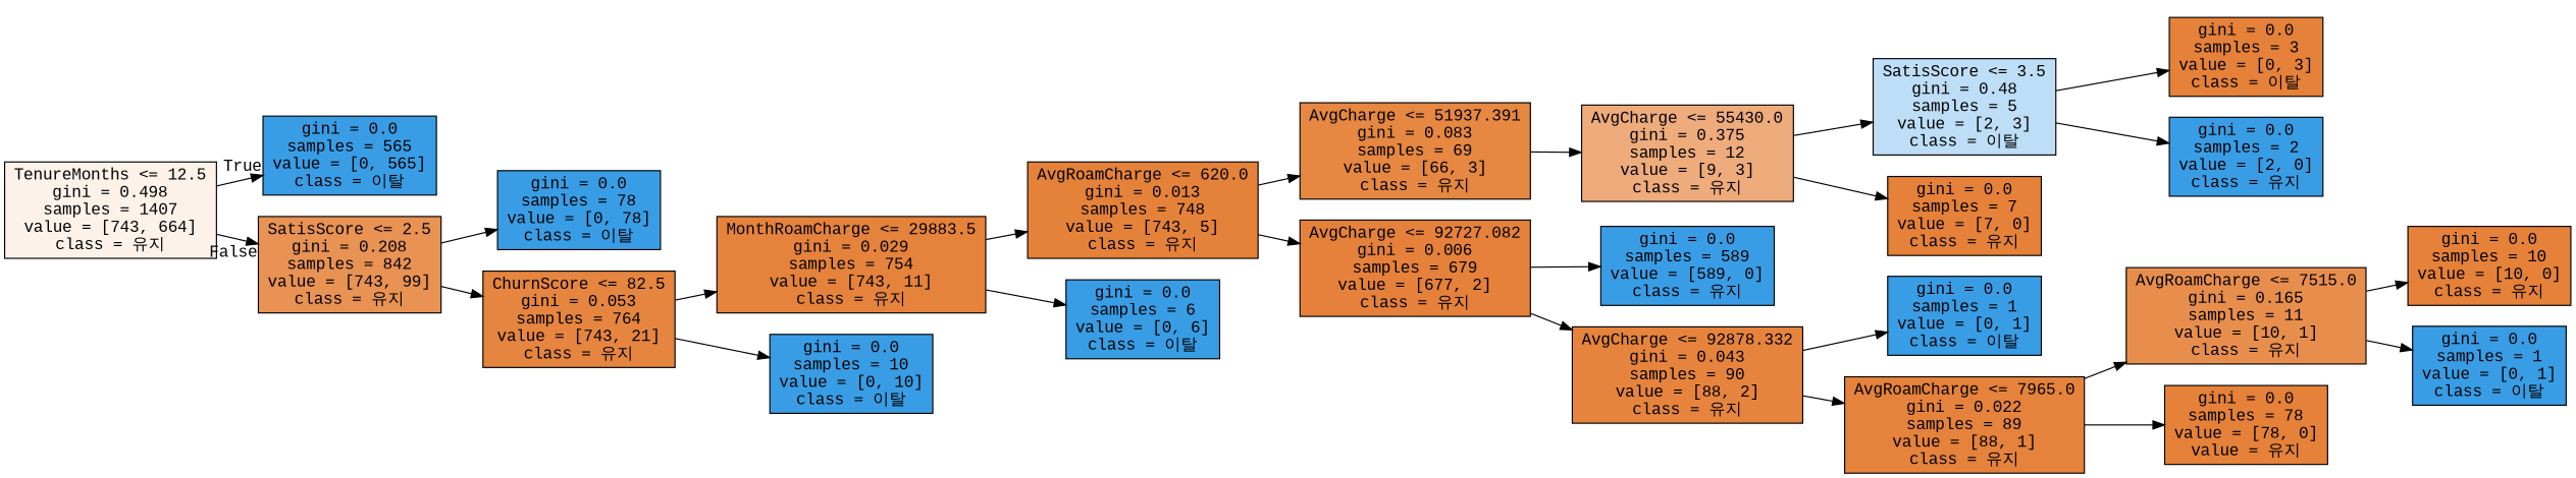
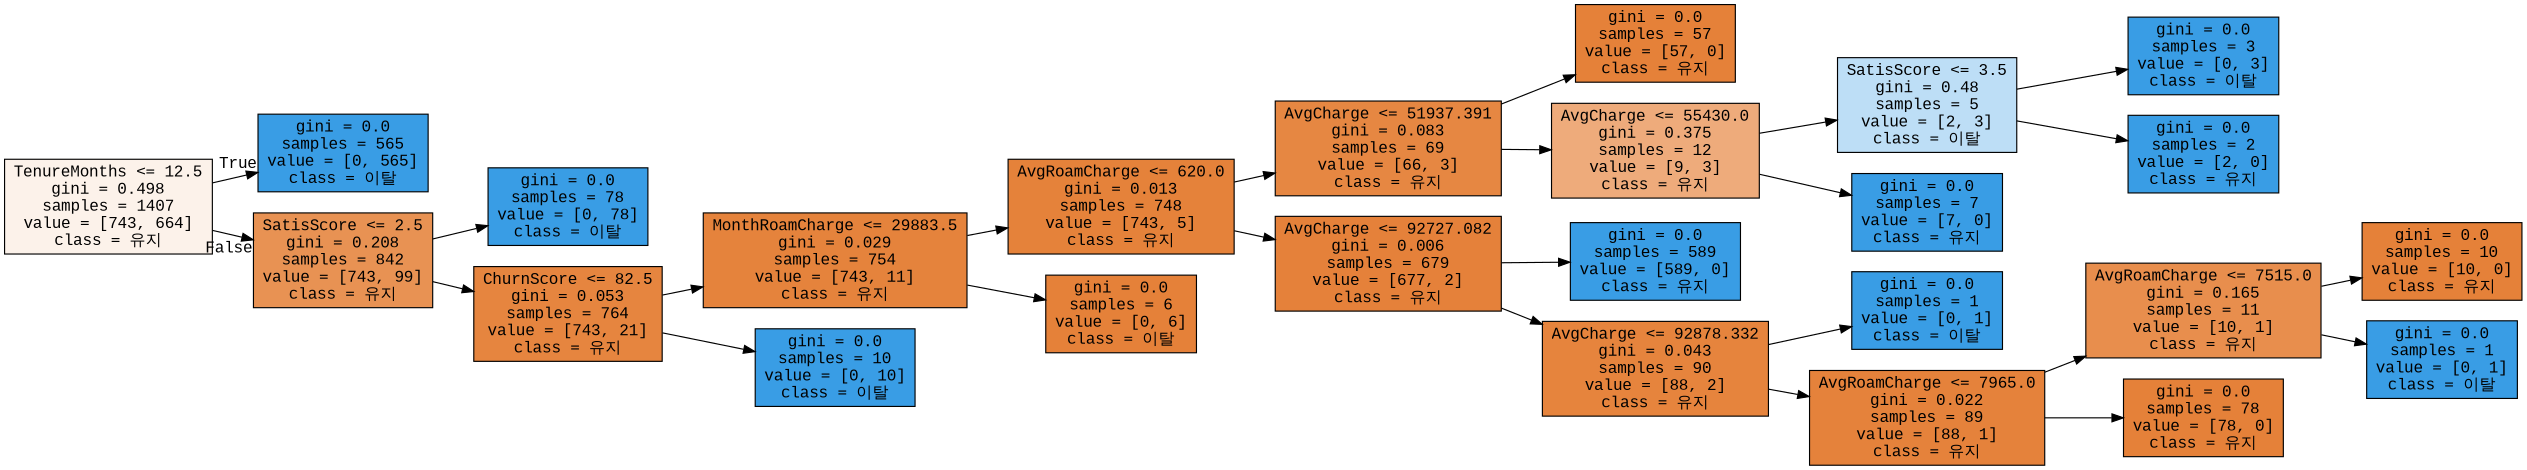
  digraph {
    fontname="Liberation Mono"
    rankdir=LR
    node [color=black fillcolor="#399de5" fontname="Liberation Mono" shape=box style=filled]
    edge [fontname="Liberation Mono"]
    n1 [fillcolor="#fcf2ea" label="TenureMonths <= 12.5\ngini = 0.498\nsamples = 1407\nvalue = [743, 664]\nclass = 유지"]
    n2 [label="gini = 0.0\nsamples = 565\nvalue = [0, 565]\nclass = 이탈"]
    n3 [fillcolor="#e89253" label="SatisScore <= 2.5\ngini = 0.208\nsamples = 842\nvalue = [743, 99]\nclass = 유지"]
    n4 [label="gini = 0.0\nsamples = 78\nvalue = [0, 78]\nclass = 이탈"]
    n5 [fillcolor="#e6853f" label="ChurnScore <= 82.5\ngini = 0.053\nsamples = 764\nvalue = [743, 21]\nclass = 유지"]
    n6 [fillcolor="#e5833c" label="MonthRoamCharge <= 29883.5\ngini = 0.029\nsamples = 754\nvalue = [743, 11]\nclass = 유지"]
    n7 [label="gini = 0.0\nsamples = 10\nvalue = [0, 10]\nclass = 이탈"]
    n8 [fillcolor="#e5823a" label="AvgRoamCharge <= 620.0\ngini = 0.013\nsamples = 748\nvalue = [743, 5]\nclass = 유지"]
-   n9 [label="gini = 0.0\nsamples = 6\nvalue = [0, 6]\nclass = 이탈"]
+   n9 [fillcolor="#e58139" label="gini = 0.0\nsamples = 6\nvalue = [0, 6]\nclass = 이탈"]
    n10 [fillcolor="#e68742" label="AvgCharge <= 51937.391\ngini = 0.083\nsamples = 69\nvalue = [66, 3]\nclass = 유지"]
    n11 [fillcolor="#e5813a" label="AvgCharge <= 92727.082\ngini = 0.006\nsamples = 679\nvalue = [677, 2]\nclass = 유지"]
+   n12 [fillcolor="#e58139" label="gini = 0.0\nsamples = 57\nvalue = [57, 0]\nclass = 유지"]
    n13 [fillcolor="#eeab7b" label="AvgCharge <= 55430.0\ngini = 0.375\nsamples = 12\nvalue = [9, 3]\nclass = 유지"]
    n14 [label="gini = 0.0\nsamples = 589\nvalue = [589, 0]\nclass = 유지"]
    n15 [fillcolor="#e6843d" label="AvgCharge <= 92878.332\ngini = 0.043\nsamples = 90\nvalue = [88, 2]\nclass = 유지"]
    n16 [fillcolor="#bddef6" label="SatisScore <= 3.5\ngini = 0.48\nsamples = 5\nvalue = [2, 3]\nclass = 이탈"]
-   n17 [fillcolor="#e58139" label="gini = 0.0\nsamples = 7\nvalue = [7, 0]\nclass = 유지"]
-   n18 [fillcolor="#e58139" label="gini = 0.0\nsamples = 3\nvalue = [0, 3]\nclass = 이탈"]
+   n17 [label="gini = 0.0\nsamples = 7\nvalue = [7, 0]\nclass = 유지"]
+   n18 [label="gini = 0.0\nsamples = 3\nvalue = [0, 3]\nclass = 이탈"]
    n19 [label="gini = 0.0\nsamples = 2\nvalue = [2, 0]\nclass = 유지"]
    n20 [label="gini = 0.0\nsamples = 1\nvalue = [0, 1]\nclass = 이탈"]
    n21 [fillcolor="#e5823b" label="AvgRoamCharge <= 7965.0\ngini = 0.022\nsamples = 89\nvalue = [88, 1]\nclass = 유지"]
    n22 [fillcolor="#e88e4d" label="AvgRoamCharge <= 7515.0\ngini = 0.165\nsamples = 11\nvalue = [10, 1]\nclass = 유지"]
-   n23 [fillcolor="#e58139" label="gini = 0.0\nsamples = 78\nvalue = [78, 0]\nvalue = 유지"]
+   n23 [fillcolor="#e58139" label="gini = 0.0\nsamples = 78\nvalue = [78, 0]\nclass = 유지"]
    n24 [fillcolor="#e58139" label="gini = 0.0\nsamples = 10\nvalue = [10, 0]\nclass = 유지"]
    n25 [label="gini = 0.0\nsamples = 1\nvalue = [0, 1]\nclass = 이탈"]
    n1 -> n2 [headlabel=True labelangle=45 labeldistance=2.5]
    n1 -> n3 [headlabel=False labelangle=-45 labeldistance=2.5]
    n3 -> n4
    n3 -> n5
    n5 -> n6
    n5 -> n7
    n6 -> n8
    n6 -> n9
    n8 -> n10
    n8 -> n11
+   n10 -> n12
    n10 -> n13
    n11 -> n14
    n11 -> n15
    n13 -> n16
    n13 -> n17
    n15 -> n20
    n15 -> n21
    n16 -> n18
    n16 -> n19
    n21 -> n22
    n21 -> n23
    n22 -> n24
    n22 -> n25
  }
